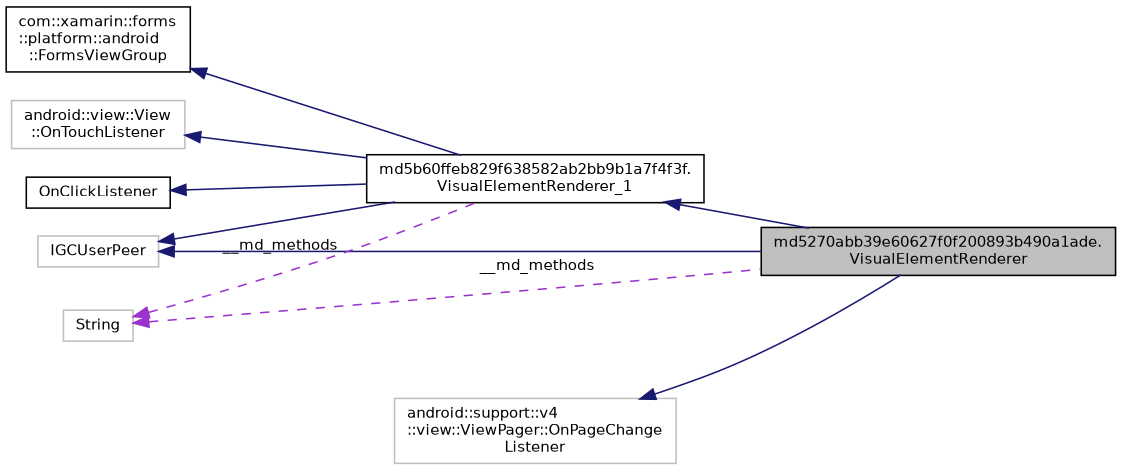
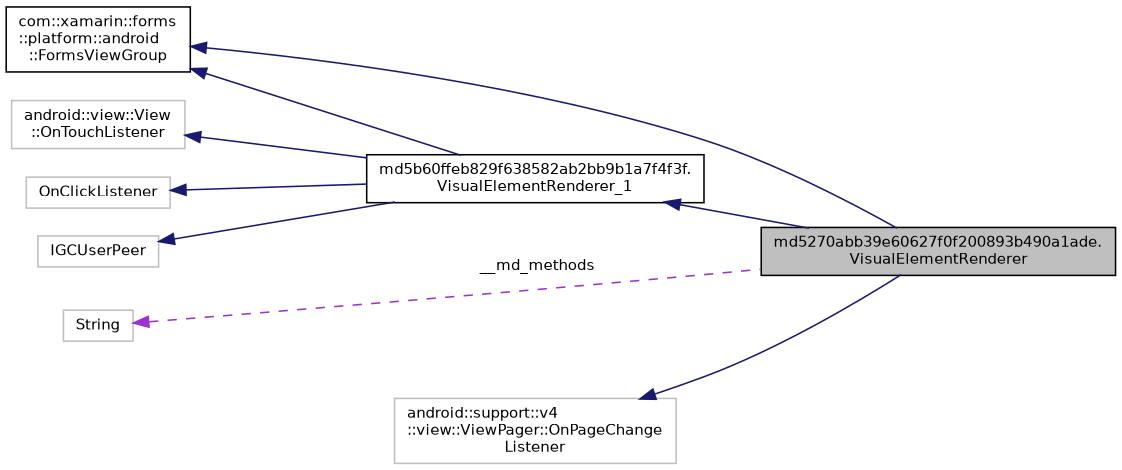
  digraph {
    rankdir=LR
    node [color=grey75 fillcolor=white fontname=Helvetica fontsize=10 shape=record style=filled]
    edge [color=midnightblue dir=back fontname=Helvetica fontsize=10 labelfontname=Helvetica labelfontsize=10 style=solid]
    n1 [color=black fillcolor=grey75 fontcolor=black height=0.2 label="md5270abb39e60627f0f200893b490a1ade.\lVisualElementRenderer" width=0.4]
    n2 [color=black height=0.2 label="md5b60ffeb829f638582ab2bb9b1a7f4f3f.\lVisualElementRenderer_1" width=0.4]
    n3 [color=black height=0.2 label="com::xamarin::forms\l::platform::android\l::FormsViewGroup" width=0.4]
    n4 [height=0.2 label=IGCUserPeer width=0.4]
    n5 [height=0.2 label="android::view::View\l::OnTouchListener" width=0.4]
-   n6 [color=black height=0.2 label=OnClickListener width=0.4]
+   n6 [height=0.2 label=OnClickListener width=0.4]
    n7 [height=0.2 label=String width=0.4]
    n8 [height=0.2 label="android::support::v4\l::view::ViewPager::OnPageChange\lListener" width=0.4]
    n2 -> n1
    n3 -> n2
-   n4 -> n1
+   n3 -> n1
    n4 -> n2
    n5 -> n2
    n6 -> n2
    n7 -> n1 [color=darkorchid3 label=" __md_methods" style=dashed]
-   n7 -> n2 [color=darkorchid3 label=" __md_methods" style=dashed]
    n8 -> n1
  }
